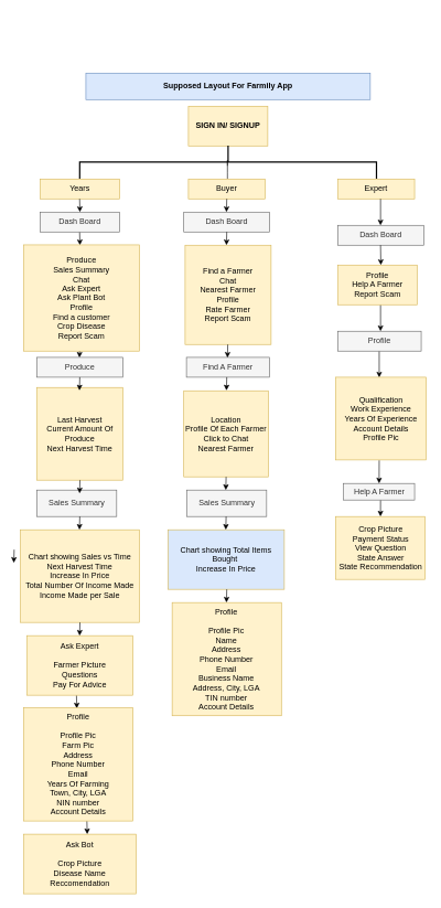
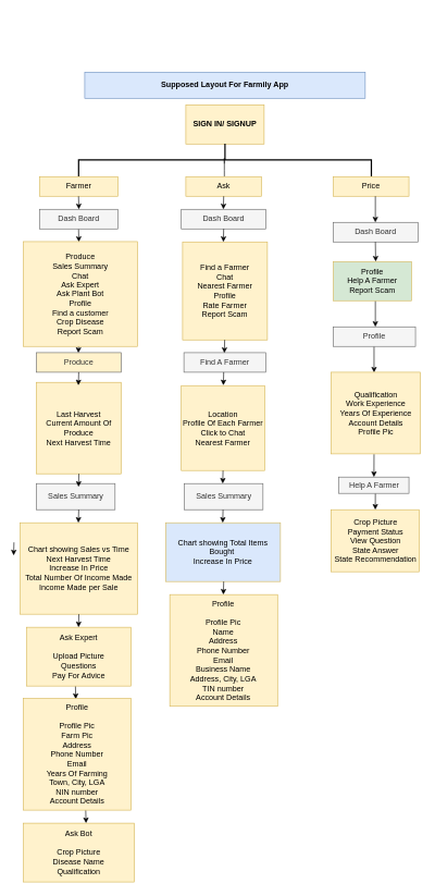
  <mxCell id="0" />
  <mxCell id="1" parent="0" />
  <mxCell id="2" value="SIGN IN/ SIGNUP" style="rounded=0;whiteSpace=wrap;html=1;fontStyle=1;fillColor=#fff2cc;strokeColor=#d6b656;" parent="1" vertex="1"><mxGeometry x="284" y="160" width="120" height="60" as="geometry" /></mxCell>
  <mxCell id="3" value="" style="strokeWidth=2;html=1;shape=mxgraph.flowchart.annotation_2;align=left;labelPosition=right;pointerEvents=1;rotation=90;" parent="1" vertex="1"><mxGeometry x="319" y="20" width="50" height="448.75" as="geometry" /></mxCell>
  <mxCell id="4" value="" style="endArrow=none;html=1;" parent="1" edge="1"><mxGeometry width="50" height="50" relative="1" as="geometry"><mxPoint x="343" y="270" as="sourcePoint" /><mxPoint x="343" y="250" as="targetPoint" /><Array as="points"><mxPoint x="343" y="250" /><mxPoint x="343" y="240" /></Array></mxGeometry></mxCell>
- <mxCell id="5" value="Years" style="rounded=0;whiteSpace=wrap;html=1;fillColor=#fff2cc;strokeColor=#d6b656;" parent="1" vertex="1"><mxGeometry x="60" y="270" width="120" height="30" as="geometry" /></mxCell>
- <mxCell id="6" value="Buyer" style="rounded=0;whiteSpace=wrap;html=1;fillColor=#fff2cc;strokeColor=#d6b656;" parent="1" vertex="1"><mxGeometry x="284" y="270" width="116" height="30" as="geometry" /></mxCell>
- <mxCell id="7" value="Expert" style="rounded=0;whiteSpace=wrap;html=1;fillColor=#fff2cc;strokeColor=#d6b656;" parent="1" vertex="1"><mxGeometry x="510" y="270" width="116" height="30" as="geometry" /></mxCell>
+ <mxCell id="5" value="Farmer" style="rounded=0;whiteSpace=wrap;html=1;fillColor=#fff2cc;strokeColor=#d6b656;" parent="1" vertex="1"><mxGeometry x="60" y="270" width="120" height="30" as="geometry" /></mxCell>
+ <mxCell id="6" value="Ask" style="rounded=0;whiteSpace=wrap;html=1;fillColor=#fff2cc;strokeColor=#d6b656;" parent="1" vertex="1"><mxGeometry x="284" y="270" width="116" height="30" as="geometry" /></mxCell>
+ <mxCell id="7" value="Price" style="rounded=0;whiteSpace=wrap;html=1;fillColor=#fff2cc;strokeColor=#d6b656;" parent="1" vertex="1"><mxGeometry x="510" y="270" width="116" height="30" as="geometry" /></mxCell>
  <mxCell id="8" value="" style="endArrow=classic;html=1;" parent="1" edge="1"><mxGeometry width="50" height="50" relative="1" as="geometry"><mxPoint x="119.5" y="300" as="sourcePoint" /><mxPoint x="120" y="320" as="targetPoint" /></mxGeometry></mxCell>
  <mxCell id="9" value="" style="endArrow=classic;html=1;" parent="1" edge="1"><mxGeometry width="50" height="50" relative="1" as="geometry"><mxPoint x="119.5" y="350" as="sourcePoint" /><mxPoint x="120" y="370" as="targetPoint" /></mxGeometry></mxCell>
  <mxCell id="10" value="" style="endArrow=classic;html=1;" parent="1" edge="1"><mxGeometry width="50" height="50" relative="1" as="geometry"><mxPoint x="119.75" y="520" as="sourcePoint" /><mxPoint x="119.25" y="540" as="targetPoint" /></mxGeometry></mxCell>
  <mxCell id="11" value="" style="endArrow=classic;html=1;" parent="1" edge="1"><mxGeometry width="50" height="50" relative="1" as="geometry"><mxPoint x="574.5" y="300" as="sourcePoint" /><mxPoint x="574.5" y="340" as="targetPoint" /></mxGeometry></mxCell>
  <mxCell id="12" value="Dash Board" style="rounded=0;whiteSpace=wrap;html=1;fillColor=#f5f5f5;strokeColor=#666666;fontColor=#333333;" parent="1" vertex="1"><mxGeometry x="277" y="320" width="130" height="30" as="geometry" /></mxCell>
- <mxCell id="13" value="Produce" style="rounded=0;whiteSpace=wrap;html=1;fillColor=#f5f5f5;strokeColor=#666666;fontColor=#333333;" parent="1" vertex="1"><mxGeometry x="55" y="539.5" width="130" height="30" as="geometry" /></mxCell>
+ <mxCell id="13" value="Produce" style="rounded=0;whiteSpace=wrap;html=1;fillColor=#fff2cc;strokeColor=#666666;fontColor=#333333;" parent="1" vertex="1"><mxGeometry x="55" y="539.5" width="130" height="30" as="geometry" /></mxCell>
  <mxCell id="14" value="&lt;span&gt;Dash Board&lt;/span&gt;" style="rounded=0;whiteSpace=wrap;html=1;fillColor=#f5f5f5;strokeColor=#666666;fontColor=#333333;" parent="1" vertex="1"><mxGeometry x="510" y="340" width="130" height="30" as="geometry" /></mxCell>
  <mxCell id="15" value="Dash Board" style="rounded=0;whiteSpace=wrap;html=1;fillColor=#f5f5f5;strokeColor=#666666;fontColor=#333333;" parent="1" vertex="1"><mxGeometry x="60" y="320" width="120" height="30" as="geometry" /></mxCell>
  <mxCell id="16" value="Produce&lt;br&gt;Sales Summary&lt;br&gt;Chat&lt;br&gt;Ask Expert&lt;br&gt;Ask Plant Bot&lt;br&gt;Profile&lt;br&gt;Find a customer&lt;br&gt;Crop Disease&lt;br&gt;Report Scam" style="rounded=0;whiteSpace=wrap;html=1;fillColor=#fff2cc;strokeColor=#d6b656;" parent="1" vertex="1"><mxGeometry x="34.75" y="369.5" width="175.25" height="160.5" as="geometry" /></mxCell>
  <mxCell id="17" value="" style="endArrow=classic;html=1;" parent="1" edge="1"><mxGeometry width="50" height="50" relative="1" as="geometry"><mxPoint x="574.5" y="460" as="sourcePoint" /><mxPoint x="574.5" y="500" as="targetPoint" /></mxGeometry></mxCell>
  <mxCell id="18" value="" style="endArrow=classic;html=1;" parent="1" edge="1"><mxGeometry width="50" height="50" relative="1" as="geometry"><mxPoint x="572.5" y="530" as="sourcePoint" /><mxPoint x="572.5" y="570" as="targetPoint" /></mxGeometry></mxCell>
  <mxCell id="19" value="" style="endArrow=classic;html=1;" parent="1" target="30" edge="1"><mxGeometry width="50" height="50" relative="1" as="geometry"><mxPoint x="572.5" y="695" as="sourcePoint" /><mxPoint x="572.5" y="735" as="targetPoint" /></mxGeometry></mxCell>
  <mxCell id="20" value="" style="endArrow=classic;html=1;" parent="1" edge="1"><mxGeometry width="50" height="50" relative="1" as="geometry"><mxPoint x="574.5" y="370" as="sourcePoint" /><mxPoint x="575" y="400" as="targetPoint" /></mxGeometry></mxCell>
  <mxCell id="21" value="Find a Farmer&lt;br&gt;Chat&lt;br&gt;Nearest Farmer&lt;br&gt;Profile&lt;br&gt;Rate Farmer&lt;br&gt;Report Scam" style="rounded=0;whiteSpace=wrap;html=1;fillColor=#fff2cc;strokeColor=#d6b656;" parent="1" vertex="1"><mxGeometry x="279" y="370" width="130" height="150" as="geometry" /></mxCell>
- <mxCell id="22" value="Profile&lt;br&gt;Help A Farmer&lt;br&gt;Report Scam" style="rounded=0;whiteSpace=wrap;html=1;fillColor=#fff2cc;strokeColor=#d6b656;" parent="1" vertex="1"><mxGeometry x="510" y="400" width="120" height="60" as="geometry" /></mxCell>
+ <mxCell id="22" value="Profile&lt;br&gt;Help A Farmer&lt;br&gt;Report Scam" style="rounded=0;whiteSpace=wrap;html=1;fillColor=#d5e8d4;strokeColor=#d6b656;" parent="1" vertex="1"><mxGeometry x="510" y="400" width="120" height="60" as="geometry" /></mxCell>
  <mxCell id="23" value="Last Harvest&lt;br&gt;Current Amount Of Produce&lt;br&gt;Next Harvest Time&lt;br&gt;" style="rounded=0;whiteSpace=wrap;html=1;fillColor=#fff2cc;strokeColor=#d6b656;" parent="1" vertex="1"><mxGeometry x="54.75" y="585" width="130" height="140" as="geometry" /></mxCell>
  <mxCell id="24" value="Find A Farmer" style="rounded=0;whiteSpace=wrap;html=1;fillColor=#f5f5f5;strokeColor=#666666;fontColor=#333333;" parent="1" vertex="1"><mxGeometry x="281" y="539.5" width="126" height="30" as="geometry" /></mxCell>
  <mxCell id="25" value="Profile" style="rounded=0;whiteSpace=wrap;html=1;fillColor=#f5f5f5;strokeColor=#666666;fontColor=#333333;" parent="1" vertex="1"><mxGeometry x="510" y="500" width="126" height="30" as="geometry" /></mxCell>
  <mxCell id="26" value="" style="endArrow=classic;html=1;" parent="1" target="31" edge="1"><mxGeometry width="50" height="50" relative="1" as="geometry"><mxPoint x="574.5" y="755" as="sourcePoint" /><mxPoint x="574.5" y="795" as="targetPoint" /></mxGeometry></mxCell>
  <mxCell id="27" value="" style="endArrow=classic;html=1;" parent="1" edge="1"><mxGeometry width="50" height="50" relative="1" as="geometry"><mxPoint x="114.75" y="1050" as="sourcePoint" /><mxPoint x="115.25" y="1070" as="targetPoint" /></mxGeometry></mxCell>
  <mxCell id="28" value="Location&lt;br&gt;Profile Of Each Farmer&lt;br&gt;Click to Chat&lt;br&gt;Nearest Farmer&lt;br&gt;" style="rounded=0;whiteSpace=wrap;html=1;fillColor=#fff2cc;strokeColor=#d6b656;" parent="1" vertex="1"><mxGeometry x="277" y="590" width="128" height="130" as="geometry" /></mxCell>
  <mxCell id="29" value="Qualification&lt;br&gt;Work Experience&lt;br&gt;Years Of Experience&lt;br&gt;Account Details&lt;br&gt;Profile Pic&lt;br&gt;" style="rounded=0;whiteSpace=wrap;html=1;fillColor=#fff2cc;strokeColor=#d6b656;" parent="1" vertex="1"><mxGeometry x="506.5" y="569.5" width="137" height="125" as="geometry" /></mxCell>
  <mxCell id="30" value="Help A Farmer" style="rounded=0;whiteSpace=wrap;html=1;fillColor=#f5f5f5;strokeColor=#666666;fontColor=#333333;" parent="1" vertex="1"><mxGeometry x="518.5" y="730" width="107.5" height="25" as="geometry" /></mxCell>
  <mxCell id="31" value="Crop Picture&lt;br&gt;Payment Status&lt;br&gt;View Question&lt;br&gt;State Answer&lt;br&gt;State Recommendation" style="rounded=0;whiteSpace=wrap;html=1;fillColor=#fff2cc;strokeColor=#d6b656;" parent="1" vertex="1"><mxGeometry x="506.5" y="780" width="135.5" height="95" as="geometry" /></mxCell>
  <mxCell id="32" value="Sales Summary" style="rounded=0;whiteSpace=wrap;html=1;fillColor=#f5f5f5;strokeColor=#666666;fontColor=#333333;" parent="1" vertex="1"><mxGeometry x="55" y="740" width="120.5" height="40" as="geometry" /></mxCell>
  <mxCell id="33" value="Sales Summary" style="rounded=0;whiteSpace=wrap;html=1;fillColor=#f5f5f5;strokeColor=#666666;fontColor=#333333;" parent="1" vertex="1"><mxGeometry x="281.75" y="740" width="120.5" height="40" as="geometry" /></mxCell>
  <mxCell id="34" value="Chart showing Sales vs Time&lt;br&gt;Next Harvest Time&lt;br&gt;Increase In Price&lt;br&gt;Total Number Of Income Made&lt;br&gt;Income Made per Sale" style="rounded=0;whiteSpace=wrap;html=1;fillColor=#fff2cc;strokeColor=#d6b656;" parent="1" vertex="1"><mxGeometry x="30" y="800" width="180" height="140" as="geometry" /></mxCell>
  <mxCell id="35" value="Chart showing Total Items Bought&amp;nbsp;&lt;br&gt;Increase In Price" style="rounded=0;whiteSpace=wrap;html=1;fillColor=#dae8fc;strokeColor=#d6b656;" parent="1" vertex="1"><mxGeometry x="253" y="800" width="176" height="90" as="geometry" /></mxCell>
- <mxCell id="36" value="Ask Expert&lt;br&gt;&lt;br&gt;Farmer Picture&lt;br&gt;Questions&lt;br&gt;Pay For Advice" style="rounded=0;whiteSpace=wrap;html=1;fillColor=#fff2cc;strokeColor=#d6b656;" parent="1" vertex="1"><mxGeometry x="40" y="960" width="160" height="90" as="geometry" /></mxCell>
+ <mxCell id="36" value="Ask Expert&lt;br&gt;&lt;br&gt;Upload Picture&lt;br&gt;Questions&lt;br&gt;Pay For Advice" style="rounded=0;whiteSpace=wrap;html=1;fillColor=#fff2cc;strokeColor=#d6b656;" parent="1" vertex="1"><mxGeometry x="40" y="960" width="160" height="90" as="geometry" /></mxCell>
  <mxCell id="37" value="" style="endArrow=classic;html=1;" parent="1" edge="1"><mxGeometry width="50" height="50" relative="1" as="geometry"><mxPoint x="119.75" y="569.5" as="sourcePoint" /><mxPoint x="119.25" y="589.5" as="targetPoint" /></mxGeometry></mxCell>
  <mxCell id="38" value="" style="endArrow=classic;html=1;" parent="1" edge="1"><mxGeometry width="50" height="50" relative="1" as="geometry"><mxPoint x="342" y="569.5" as="sourcePoint" /><mxPoint x="341.5" y="589.5" as="targetPoint" /></mxGeometry></mxCell>
  <mxCell id="39" value="" style="endArrow=classic;html=1;" parent="1" edge="1"><mxGeometry width="50" height="50" relative="1" as="geometry"><mxPoint x="343.5" y="520" as="sourcePoint" /><mxPoint x="343" y="540" as="targetPoint" /></mxGeometry></mxCell>
  <mxCell id="40" value="" style="endArrow=classic;html=1;" parent="1" edge="1"><mxGeometry width="50" height="50" relative="1" as="geometry"><mxPoint x="342" y="350" as="sourcePoint" /><mxPoint x="341.5" y="370" as="targetPoint" /></mxGeometry></mxCell>
  <mxCell id="41" value="" style="endArrow=classic;html=1;" parent="1" edge="1"><mxGeometry width="50" height="50" relative="1" as="geometry"><mxPoint x="342" y="300" as="sourcePoint" /><mxPoint x="341.5" y="320" as="targetPoint" /></mxGeometry></mxCell>
  <mxCell id="42" value="" style="endArrow=classic;html=1;" parent="1" edge="1"><mxGeometry width="50" height="50" relative="1" as="geometry"><mxPoint x="120" y="725" as="sourcePoint" /><mxPoint x="119.5" y="745" as="targetPoint" /></mxGeometry></mxCell>
  <mxCell id="43" value="" style="endArrow=classic;html=1;" parent="1" edge="1"><mxGeometry width="50" height="50" relative="1" as="geometry"><mxPoint x="119.75" y="780" as="sourcePoint" /><mxPoint x="119.25" y="800" as="targetPoint" /></mxGeometry></mxCell>
  <mxCell id="44" value="" style="endArrow=classic;html=1;" parent="1" edge="1"><mxGeometry width="50" height="50" relative="1" as="geometry"><mxPoint x="341" y="720" as="sourcePoint" /><mxPoint x="340.5" y="740" as="targetPoint" /></mxGeometry></mxCell>
  <mxCell id="45" value="" style="endArrow=classic;html=1;" parent="1" edge="1"><mxGeometry width="50" height="50" relative="1" as="geometry"><mxPoint x="341" y="780" as="sourcePoint" /><mxPoint x="340.5" y="800" as="targetPoint" /></mxGeometry></mxCell>
  <mxCell id="46" value="" style="endArrow=classic;html=1;" parent="1" edge="1"><mxGeometry width="50" height="50" relative="1" as="geometry"><mxPoint x="342" y="890" as="sourcePoint" /><mxPoint x="341.5" y="910" as="targetPoint" /></mxGeometry></mxCell>
  <mxCell id="47" value="" style="endArrow=classic;html=1;" parent="1" edge="1"><mxGeometry width="50" height="50" relative="1" as="geometry"><mxPoint x="120" y="940" as="sourcePoint" /><mxPoint x="119.5" y="960" as="targetPoint" /></mxGeometry></mxCell>
  <mxCell id="48" value="" style="endArrow=classic;html=1;" parent="1" edge="1"><mxGeometry width="50" height="50" relative="1" as="geometry"><mxPoint x="20.5" y="830" as="sourcePoint" /><mxPoint x="20" y="850" as="targetPoint" /></mxGeometry></mxCell>
  <mxCell id="49" value="" style="endArrow=classic;html=1;" parent="1" edge="1"><mxGeometry width="50" height="50" relative="1" as="geometry"><mxPoint x="130.5" y="1240" as="sourcePoint" /><mxPoint x="131" y="1260" as="targetPoint" /><Array as="points" /></mxGeometry></mxCell>
  <mxCell id="50" value="Profile&lt;br&gt;&lt;br&gt;Profile Pic&lt;br&gt;Farm Pic&lt;br&gt;Address&lt;br&gt;Phone Number&lt;br&gt;Email&lt;br&gt;Years Of Farming&lt;br&gt;Town, City, LGA&lt;br&gt;NIN number&lt;br&gt;Account Details&lt;br&gt;" style="rounded=0;whiteSpace=wrap;html=1;fillColor=#fff2cc;strokeColor=#d6b656;" parent="1" vertex="1"><mxGeometry x="34.75" y="1069" width="165.25" height="171" as="geometry" /></mxCell>
  <mxCell id="51" value="Profile&lt;br&gt;&lt;br&gt;Profile Pic&lt;br&gt;Name&lt;br&gt;Address&lt;br&gt;Phone Number&lt;br&gt;Email&lt;br&gt;Business Name&lt;br&gt;Address, City, LGA&lt;br&gt;TIN number&lt;br&gt;Account Details" style="rounded=0;whiteSpace=wrap;html=1;fillColor=#fff2cc;strokeColor=#d6b656;" parent="1" vertex="1"><mxGeometry x="259.38" y="910" width="165.25" height="171" as="geometry" /></mxCell>
- <mxCell id="52" value="Ask Bot&lt;br&gt;&lt;br&gt;Crop Picture&lt;br&gt;Disease Name&lt;br&gt;Reccomendation" style="rounded=0;whiteSpace=wrap;html=1;fillColor=#fff2cc;strokeColor=#d6b656;" parent="1" vertex="1"><mxGeometry x="35" y="1260" width="170" height="90" as="geometry" /></mxCell>
+ <mxCell id="52" value="Ask Bot&lt;br&gt;&lt;br&gt;Crop Picture&lt;br&gt;Disease Name&lt;br&gt;Qualification" style="rounded=0;whiteSpace=wrap;html=1;fillColor=#fff2cc;strokeColor=#d6b656;" parent="1" vertex="1"><mxGeometry x="35" y="1260" width="170" height="90" as="geometry" /></mxCell>
  <mxCell id="53" value="Supposed Layout For Farmily App" style="rounded=0;whiteSpace=wrap;html=1;fontStyle=1;fillColor=#dae8fc;strokeColor=#6c8ebf;" parent="1" vertex="1"><mxGeometry x="129" width="430" height="40" as="geometry" y="110" /></mxCell>
